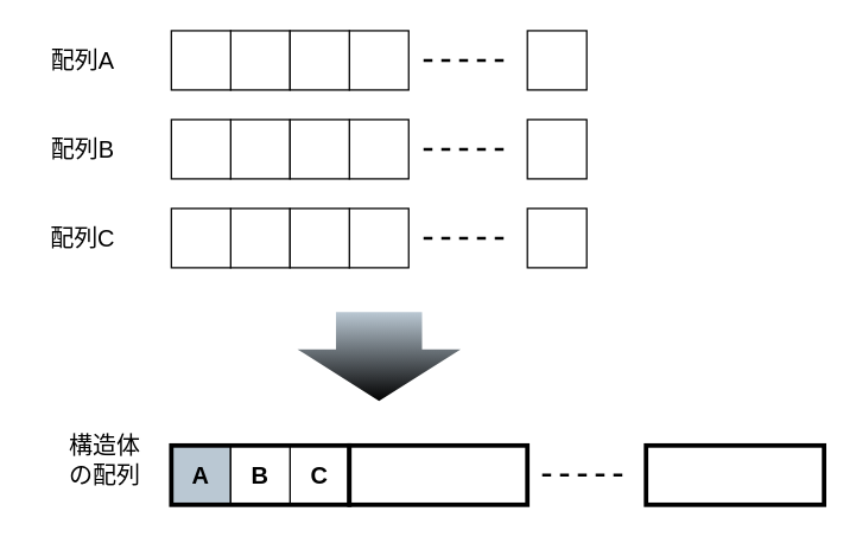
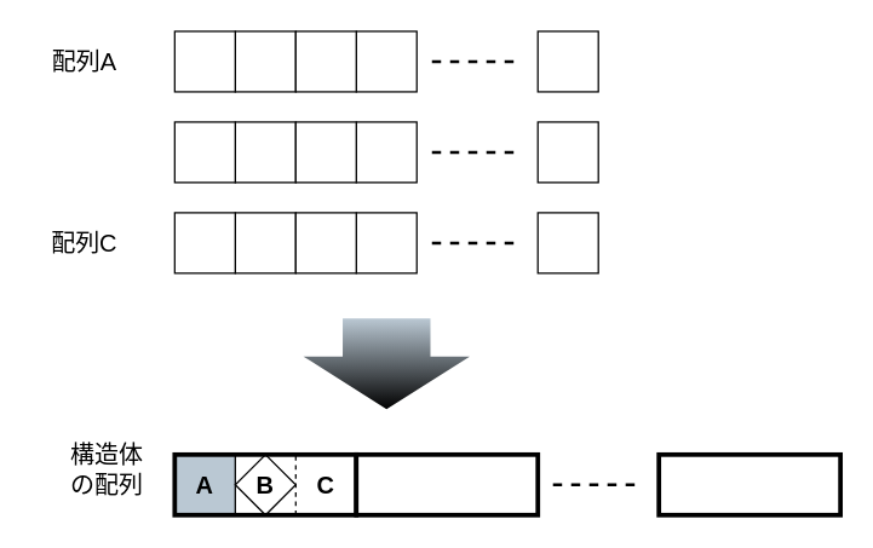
  <mxCell id="0" />
  <mxCell id="1" parent="0" />
  <mxCell id="2" value="" style="rounded=0;whiteSpace=wrap;html=1;" parent="1" vertex="1"><mxGeometry x="155" y="20" width="40" height="40" as="geometry" /></mxCell>
  <mxCell id="3" value="" style="rounded=0;whiteSpace=wrap;html=1;" parent="1" vertex="1"><mxGeometry x="115" y="20" width="40" height="40" as="geometry" /></mxCell>
  <mxCell id="4" value="" style="rounded=0;whiteSpace=wrap;html=1;" parent="1" vertex="1"><mxGeometry x="235" y="20" width="40" height="40" as="geometry" /></mxCell>
  <mxCell id="5" value="" style="rounded=0;whiteSpace=wrap;html=1;" parent="1" vertex="1"><mxGeometry x="195" y="20" width="40" height="40" as="geometry" /></mxCell>
  <mxCell id="6" value="" style="rounded=0;whiteSpace=wrap;html=1;" parent="1" vertex="1"><mxGeometry x="355" y="20" width="40" height="40" as="geometry" /></mxCell>
  <mxCell id="7" value="配列A" style="text;html=1;align=center;verticalAlign=middle;resizable=0;points=[];autosize=1;strokeColor=none;fillColor=none;fontSize=16;" parent="1" vertex="1"><mxGeometry x="20" y="25" width="70" height="30" as="geometry" /></mxCell>
  <mxCell id="8" value="" style="endArrow=none;dashed=1;html=1;strokeWidth=2;rounded=0;" parent="1" edge="1"><mxGeometry width="50" height="50" relative="1" as="geometry"><mxPoint x="285" y="40" as="sourcePoint" /><mxPoint x="345" y="40" as="targetPoint" /></mxGeometry></mxCell>
  <mxCell id="9" value="" style="rounded=0;whiteSpace=wrap;html=1;" parent="1" vertex="1"><mxGeometry x="155" y="80" width="40" height="40" as="geometry" /></mxCell>
  <mxCell id="10" value="" style="rounded=0;whiteSpace=wrap;html=1;" parent="1" vertex="1"><mxGeometry x="115" y="80" width="40" height="40" as="geometry" /></mxCell>
  <mxCell id="11" value="" style="rounded=0;whiteSpace=wrap;html=1;" parent="1" vertex="1"><mxGeometry x="235" y="80" width="40" height="40" as="geometry" /></mxCell>
  <mxCell id="12" value="" style="rounded=0;whiteSpace=wrap;html=1;" parent="1" vertex="1"><mxGeometry x="195" y="80" width="40" height="40" as="geometry" /></mxCell>
  <mxCell id="13" value="" style="rounded=0;whiteSpace=wrap;html=1;" parent="1" vertex="1"><mxGeometry x="355" y="80" width="40" height="40" as="geometry" /></mxCell>
- <mxCell id="14" value="配列B" style="text;html=1;align=center;verticalAlign=middle;resizable=0;points=[];autosize=1;strokeColor=none;fillColor=none;fontSize=16;" parent="1" vertex="1"><mxGeometry x="20" y="85" width="70" height="30" as="geometry" /></mxCell>
  <mxCell id="15" value="" style="endArrow=none;dashed=1;html=1;strokeWidth=2;rounded=0;" parent="1" edge="1"><mxGeometry width="50" height="50" relative="1" as="geometry"><mxPoint x="285" y="100" as="sourcePoint" /><mxPoint x="345" y="100" as="targetPoint" /></mxGeometry></mxCell>
  <mxCell id="16" value="" style="rounded=0;whiteSpace=wrap;html=1;" parent="1" vertex="1"><mxGeometry x="155" y="140" width="40" height="40" as="geometry" /></mxCell>
  <mxCell id="17" value="" style="rounded=0;whiteSpace=wrap;html=1;" parent="1" vertex="1"><mxGeometry x="115" y="140" width="40" height="40" as="geometry" /></mxCell>
  <mxCell id="18" value="" style="rounded=0;whiteSpace=wrap;html=1;" parent="1" vertex="1"><mxGeometry x="235" y="140" width="40" height="40" as="geometry" /></mxCell>
  <mxCell id="19" value="" style="rounded=0;whiteSpace=wrap;html=1;" parent="1" vertex="1"><mxGeometry x="195" y="140" width="40" height="40" as="geometry" /></mxCell>
  <mxCell id="20" value="" style="rounded=0;whiteSpace=wrap;html=1;" parent="1" vertex="1"><mxGeometry x="355" y="140" width="40" height="40" as="geometry" /></mxCell>
  <mxCell id="21" value="配列C" style="text;html=1;align=center;verticalAlign=middle;resizable=0;points=[];autosize=1;strokeColor=none;fillColor=none;fontSize=16;" parent="1" vertex="1"><mxGeometry x="20" y="145" width="70" height="30" as="geometry" /></mxCell>
  <mxCell id="22" value="" style="endArrow=none;dashed=1;html=1;strokeWidth=2;rounded=0;" parent="1" edge="1"><mxGeometry width="50" height="50" relative="1" as="geometry"><mxPoint x="285" y="160" as="sourcePoint" /><mxPoint x="345" y="160" as="targetPoint" /></mxGeometry></mxCell>
  <mxCell id="23" value="A" style="rounded=0;whiteSpace=wrap;html=1;fontSize=16;fontStyle=1;fillColor=#bac8d3;" parent="1" vertex="1"><mxGeometry x="115" y="300" width="40" height="40" as="geometry" /></mxCell>
- <mxCell id="24" value="C" style="rounded=0;whiteSpace=wrap;html=1;fontSize=16;fontStyle=1" parent="1" vertex="1"><mxGeometry x="195" y="300" width="40" height="40" as="geometry" /></mxCell>
- <mxCell id="25" value="B" style="rounded=0;whiteSpace=wrap;html=1;fontSize=16;fontStyle=1" parent="1" vertex="1"><mxGeometry x="155" y="300" width="40" height="40" as="geometry" /></mxCell>
+ <mxCell id="24" value="C" style="rounded=0;whiteSpace=wrap;html=1;fontSize=16;fontStyle=1;dashed=1;" parent="1" vertex="1"><mxGeometry x="195" y="300" width="40" height="40" as="geometry" /></mxCell>
+ <mxCell id="25" value="B" style="rhombus;whiteSpace=wrap;html=1;fontSize=16;fontStyle=1;" parent="1" vertex="1"><mxGeometry x="155" y="300" width="40" height="40" as="geometry" /></mxCell>
  <mxCell id="26" value="" style="rounded=0;whiteSpace=wrap;html=1;fillColor=none;strokeWidth=3;" parent="1" vertex="1"><mxGeometry x="115" y="300" width="120" height="40" as="geometry" /></mxCell>
  <mxCell id="27" value="" style="rounded=0;whiteSpace=wrap;html=1;strokeWidth=3;" parent="1" vertex="1"><mxGeometry x="235" y="300" width="120" height="40" as="geometry" /></mxCell>
  <mxCell id="28" value="" style="rounded=0;whiteSpace=wrap;html=1;strokeWidth=3;" parent="1" vertex="1"><mxGeometry x="435" y="300" width="120" height="40" as="geometry" /></mxCell>
  <mxCell id="29" value="" style="endArrow=none;dashed=1;html=1;strokeWidth=2;rounded=0;" parent="1" edge="1"><mxGeometry width="50" height="50" relative="1" as="geometry"><mxPoint x="365" y="320" as="sourcePoint" /><mxPoint x="425" y="320" as="targetPoint" /></mxGeometry></mxCell>
  <mxCell id="30" value="構造体&lt;br&gt;の配列" style="text;html=1;align=center;verticalAlign=middle;resizable=0;points=[];autosize=1;strokeColor=none;fillColor=none;fontSize=16;" parent="1" vertex="1"><mxGeometry x="35" y="285" width="70" height="50" as="geometry" /></mxCell>
  <mxCell id="31" value="" style="shape=singleArrow;direction=south;whiteSpace=wrap;html=1;arrowWidth=0.527;arrowSize=0.583;fillColor=#bac8d3;strokeColor=none;gradientColor=default;gradientDirection=east;" parent="1" vertex="1"><mxGeometry x="200" y="210" width="110" height="60" as="geometry" /></mxCell>
